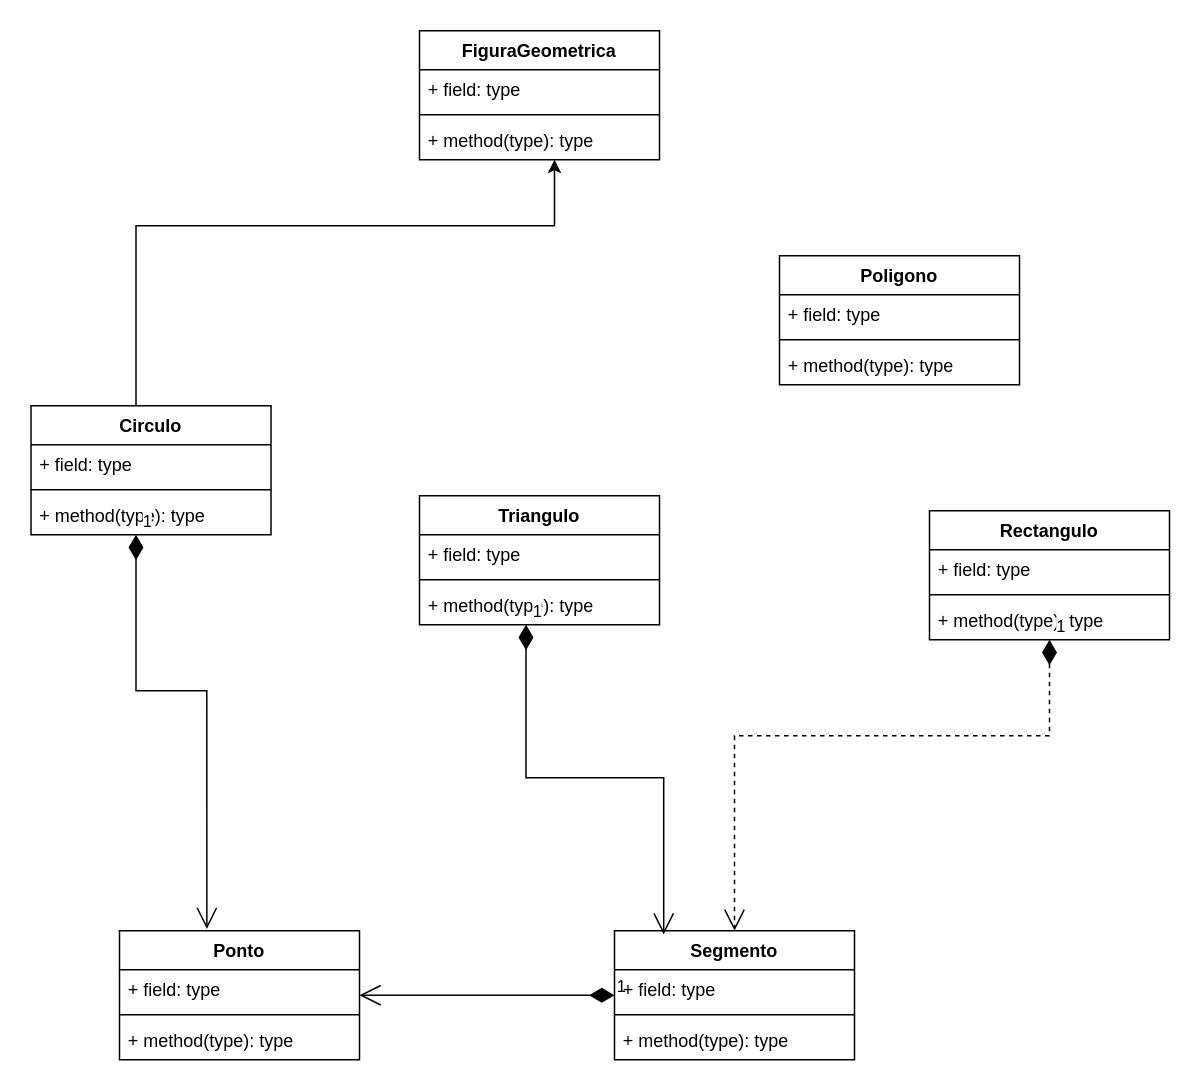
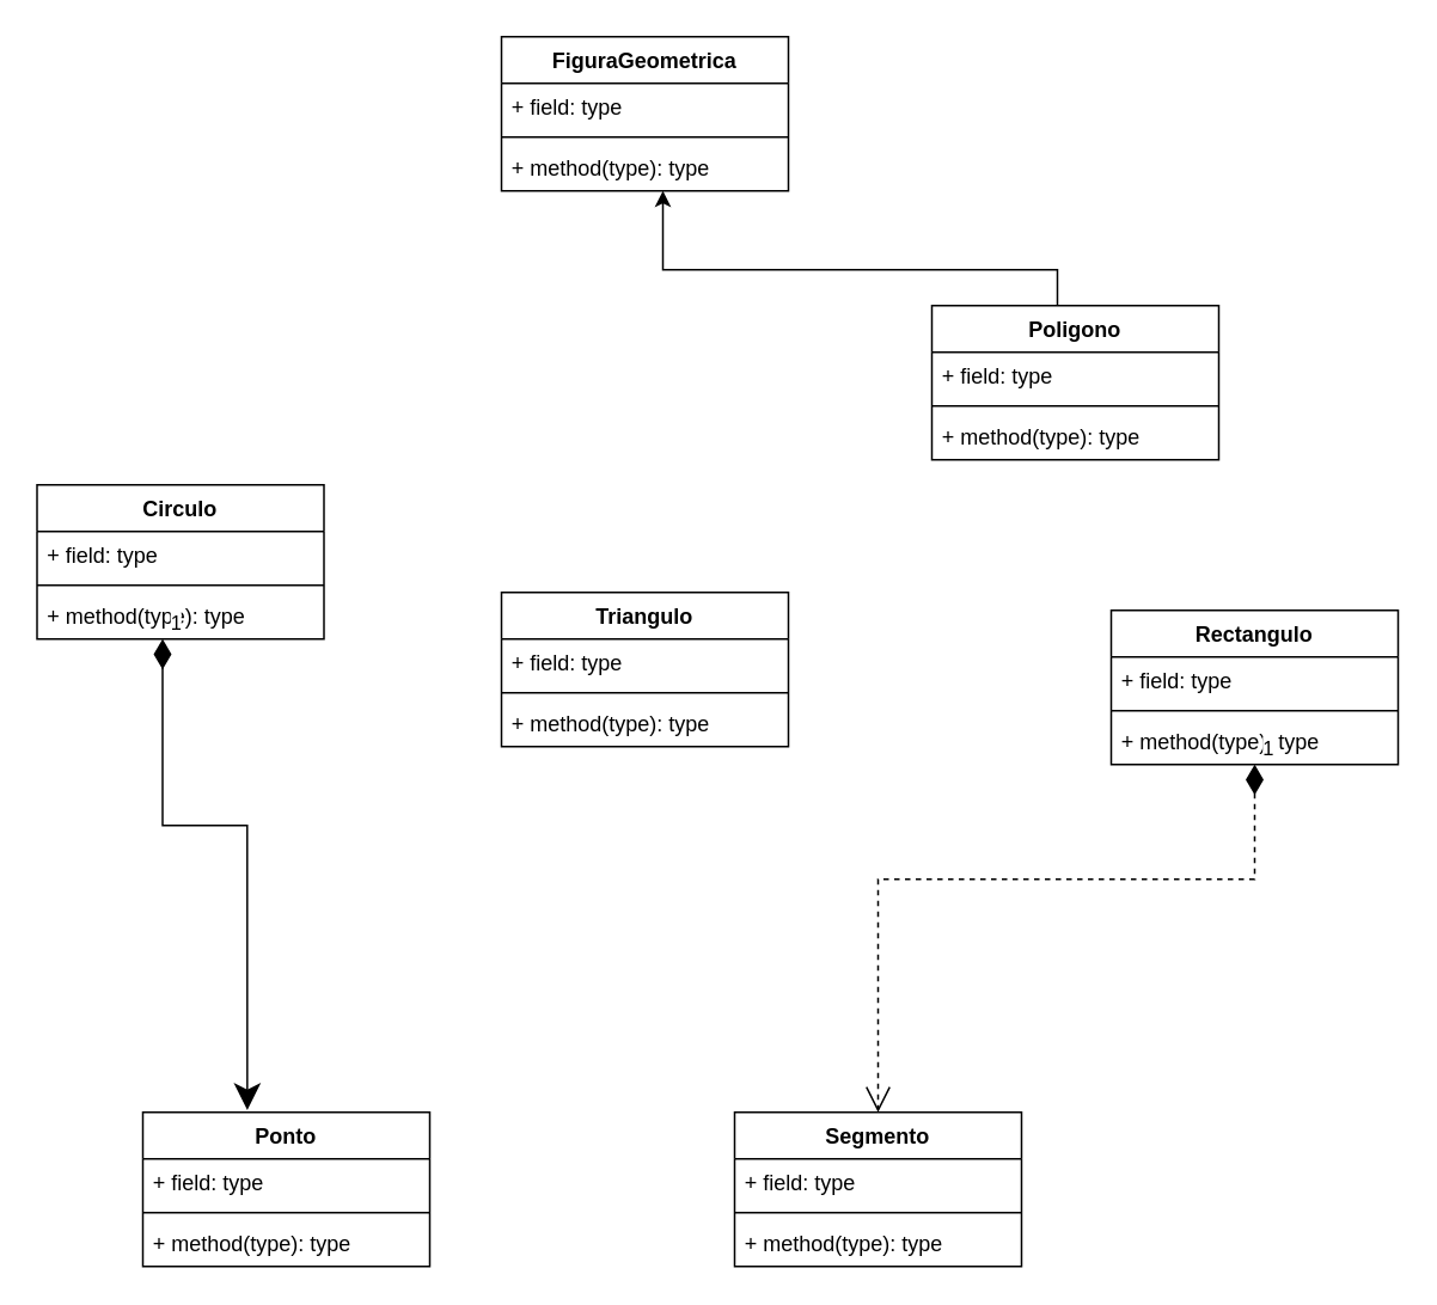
  <mxCell id="0" />
  <mxCell id="1" parent="0" />
  <mxCell id="2" value="Ponto" style="swimlane;fontStyle=1;align=center;verticalAlign=top;childLayout=stackLayout;horizontal=1;startSize=26;horizontalStack=0;resizeParent=1;resizeParentMax=0;resizeLast=0;collapsible=1;marginBottom=0;whiteSpace=wrap;html=1;" parent="1" vertex="1"><mxGeometry x="79" y="620" width="160" height="86" as="geometry"><mxRectangle x="320" y="180" width="100" height="30" as="alternateBounds" /></mxGeometry></mxCell>
  <mxCell id="3" value="+ field: type" style="text;strokeColor=none;fillColor=none;align=left;verticalAlign=top;spacingLeft=4;spacingRight=4;overflow=hidden;rotatable=0;points=[[0,0.5],[1,0.5]];portConstraint=eastwest;whiteSpace=wrap;html=1;" parent="2" vertex="1"><mxGeometry y="26" width="160" height="26" as="geometry" /></mxCell>
  <mxCell id="4" value="" style="line;strokeWidth=1;fillColor=none;align=left;verticalAlign=middle;spacingTop=-1;spacingLeft=3;spacingRight=3;rotatable=0;labelPosition=right;points=[];portConstraint=eastwest;strokeColor=inherit;" parent="2" vertex="1"><mxGeometry y="52" width="160" height="8" as="geometry" /></mxCell>
  <mxCell id="5" value="+ method(type): type" style="text;strokeColor=none;fillColor=none;align=left;verticalAlign=top;spacingLeft=4;spacingRight=4;overflow=hidden;rotatable=0;points=[[0,0.5],[1,0.5]];portConstraint=eastwest;whiteSpace=wrap;html=1;" parent="2" vertex="1"><mxGeometry y="60" width="160" height="26" as="geometry" /></mxCell>
- <mxCell id="6" value="1" style="endArrow=open;html=1;endSize=12;startArrow=diamondThin;startSize=14;startFill=1;edgeStyle=orthogonalEdgeStyle;align=left;verticalAlign=bottom;rounded=0;" parent="1" source="20" target="2" edge="1"><mxGeometry x="-1" y="3" relative="1" as="geometry"><mxPoint x="409" y="540" as="sourcePoint" /><mxPoint x="399" y="520" as="targetPoint" /></mxGeometry></mxCell>
  <mxCell id="7" value="Rectangulo" style="swimlane;fontStyle=1;align=center;verticalAlign=top;childLayout=stackLayout;horizontal=1;startSize=26;horizontalStack=0;resizeParent=1;resizeParentMax=0;resizeLast=0;collapsible=1;marginBottom=0;whiteSpace=wrap;html=1;" parent="1" vertex="1"><mxGeometry x="619" y="340" width="160" height="86" as="geometry"><mxRectangle x="320" y="180" width="100" height="30" as="alternateBounds" /></mxGeometry></mxCell>
  <mxCell id="8" value="+ field: type" style="text;strokeColor=none;fillColor=none;align=left;verticalAlign=top;spacingLeft=4;spacingRight=4;overflow=hidden;rotatable=0;points=[[0,0.5],[1,0.5]];portConstraint=eastwest;whiteSpace=wrap;html=1;" parent="7" vertex="1"><mxGeometry y="26" width="160" height="26" as="geometry" /></mxCell>
  <mxCell id="9" value="" style="line;strokeWidth=1;fillColor=none;align=left;verticalAlign=middle;spacingTop=-1;spacingLeft=3;spacingRight=3;rotatable=0;labelPosition=right;points=[];portConstraint=eastwest;strokeColor=inherit;" parent="7" vertex="1"><mxGeometry y="52" width="160" height="8" as="geometry" /></mxCell>
  <mxCell id="10" value="+ method(type): type" style="text;strokeColor=none;fillColor=none;align=left;verticalAlign=top;spacingLeft=4;spacingRight=4;overflow=hidden;rotatable=0;points=[[0,0.5],[1,0.5]];portConstraint=eastwest;whiteSpace=wrap;html=1;" parent="7" vertex="1"><mxGeometry y="60" width="160" height="26" as="geometry" /></mxCell>
  <mxCell id="11" value="Triangulo" style="swimlane;fontStyle=1;align=center;verticalAlign=top;childLayout=stackLayout;horizontal=1;startSize=26;horizontalStack=0;resizeParent=1;resizeParentMax=0;resizeLast=0;collapsible=1;marginBottom=0;whiteSpace=wrap;html=1;" parent="1" vertex="1"><mxGeometry x="279" y="330" width="160" height="86" as="geometry"><mxRectangle x="320" y="180" width="100" height="30" as="alternateBounds" /></mxGeometry></mxCell>
  <mxCell id="12" value="+ field: type" style="text;strokeColor=none;fillColor=none;align=left;verticalAlign=top;spacingLeft=4;spacingRight=4;overflow=hidden;rotatable=0;points=[[0,0.5],[1,0.5]];portConstraint=eastwest;whiteSpace=wrap;html=1;" parent="11" vertex="1"><mxGeometry y="26" width="160" height="26" as="geometry" /></mxCell>
  <mxCell id="13" value="" style="line;strokeWidth=1;fillColor=none;align=left;verticalAlign=middle;spacingTop=-1;spacingLeft=3;spacingRight=3;rotatable=0;labelPosition=right;points=[];portConstraint=eastwest;strokeColor=inherit;" parent="11" vertex="1"><mxGeometry y="52" width="160" height="8" as="geometry" /></mxCell>
  <mxCell id="14" value="+ method(type): type" style="text;strokeColor=none;fillColor=none;align=left;verticalAlign=top;spacingLeft=4;spacingRight=4;overflow=hidden;rotatable=0;points=[[0,0.5],[1,0.5]];portConstraint=eastwest;whiteSpace=wrap;html=1;" parent="11" vertex="1"><mxGeometry y="60" width="160" height="26" as="geometry" /></mxCell>
- <mxCell id="15" style="edgeStyle=orthogonalEdgeStyle;rounded=0;orthogonalLoop=1;jettySize=auto;html=1;" parent="1" source="16" target="24" edge="1"><mxGeometry relative="1" as="geometry"><mxPoint x="29" y="190" as="sourcePoint" /><Array as="points"><mxPoint x="90" y="150" /><mxPoint x="369" y="150" /></Array></mxGeometry></mxCell>
  <mxCell id="16" value="Circulo" style="swimlane;fontStyle=1;align=center;verticalAlign=top;childLayout=stackLayout;horizontal=1;startSize=26;horizontalStack=0;resizeParent=1;resizeParentMax=0;resizeLast=0;collapsible=1;marginBottom=0;whiteSpace=wrap;html=1;" parent="1" vertex="1"><mxGeometry x="20" y="270" width="160" height="86" as="geometry"><mxRectangle x="320" y="180" width="100" height="30" as="alternateBounds" /></mxGeometry></mxCell>
  <mxCell id="17" value="+ field: type" style="text;strokeColor=none;fillColor=none;align=left;verticalAlign=top;spacingLeft=4;spacingRight=4;overflow=hidden;rotatable=0;points=[[0,0.5],[1,0.5]];portConstraint=eastwest;whiteSpace=wrap;html=1;" parent="16" vertex="1"><mxGeometry y="26" width="160" height="26" as="geometry" /></mxCell>
  <mxCell id="18" value="" style="line;strokeWidth=1;fillColor=none;align=left;verticalAlign=middle;spacingTop=-1;spacingLeft=3;spacingRight=3;rotatable=0;labelPosition=right;points=[];portConstraint=eastwest;strokeColor=inherit;" parent="16" vertex="1"><mxGeometry y="52" width="160" height="8" as="geometry" /></mxCell>
  <mxCell id="19" value="+ method(type): type" style="text;strokeColor=none;fillColor=none;align=left;verticalAlign=top;spacingLeft=4;spacingRight=4;overflow=hidden;rotatable=0;points=[[0,0.5],[1,0.5]];portConstraint=eastwest;whiteSpace=wrap;html=1;" parent="16" vertex="1"><mxGeometry y="60" width="160" height="26" as="geometry" /></mxCell>
  <mxCell id="20" value="Segmento" style="swimlane;fontStyle=1;align=center;verticalAlign=top;childLayout=stackLayout;horizontal=1;startSize=26;horizontalStack=0;resizeParent=1;resizeParentMax=0;resizeLast=0;collapsible=1;marginBottom=0;whiteSpace=wrap;html=1;" parent="1" vertex="1"><mxGeometry x="409" y="620" width="160" height="86" as="geometry"><mxRectangle x="320" y="180" width="100" height="30" as="alternateBounds" /></mxGeometry></mxCell>
  <mxCell id="21" value="+ field: type" style="text;strokeColor=none;fillColor=none;align=left;verticalAlign=top;spacingLeft=4;spacingRight=4;overflow=hidden;rotatable=0;points=[[0,0.5],[1,0.5]];portConstraint=eastwest;whiteSpace=wrap;html=1;" parent="20" vertex="1"><mxGeometry y="26" width="160" height="26" as="geometry" /></mxCell>
  <mxCell id="22" value="" style="line;strokeWidth=1;fillColor=none;align=left;verticalAlign=middle;spacingTop=-1;spacingLeft=3;spacingRight=3;rotatable=0;labelPosition=right;points=[];portConstraint=eastwest;strokeColor=inherit;" parent="20" vertex="1"><mxGeometry y="52" width="160" height="8" as="geometry" /></mxCell>
  <mxCell id="23" value="+ method(type): type" style="text;strokeColor=none;fillColor=none;align=left;verticalAlign=top;spacingLeft=4;spacingRight=4;overflow=hidden;rotatable=0;points=[[0,0.5],[1,0.5]];portConstraint=eastwest;whiteSpace=wrap;html=1;" parent="20" vertex="1"><mxGeometry y="60" width="160" height="26" as="geometry" /></mxCell>
  <mxCell id="24" value="FiguraGeometrica" style="swimlane;fontStyle=1;align=center;verticalAlign=top;childLayout=stackLayout;horizontal=1;startSize=26;horizontalStack=0;resizeParent=1;resizeParentMax=0;resizeLast=0;collapsible=1;marginBottom=0;whiteSpace=wrap;html=1;" parent="1" vertex="1"><mxGeometry x="279" y="20" width="160" height="86" as="geometry"><mxRectangle x="320" y="180" width="100" height="30" as="alternateBounds" /></mxGeometry></mxCell>
  <mxCell id="25" value="+ field: type" style="text;strokeColor=none;fillColor=none;align=left;verticalAlign=top;spacingLeft=4;spacingRight=4;overflow=hidden;rotatable=0;points=[[0,0.5],[1,0.5]];portConstraint=eastwest;whiteSpace=wrap;html=1;" parent="24" vertex="1"><mxGeometry y="26" width="160" height="26" as="geometry" /></mxCell>
  <mxCell id="26" value="" style="line;strokeWidth=1;fillColor=none;align=left;verticalAlign=middle;spacingTop=-1;spacingLeft=3;spacingRight=3;rotatable=0;labelPosition=right;points=[];portConstraint=eastwest;strokeColor=inherit;" parent="24" vertex="1"><mxGeometry y="52" width="160" height="8" as="geometry" /></mxCell>
  <mxCell id="27" value="+ method(type): type" style="text;strokeColor=none;fillColor=none;align=left;verticalAlign=top;spacingLeft=4;spacingRight=4;overflow=hidden;rotatable=0;points=[[0,0.5],[1,0.5]];portConstraint=eastwest;whiteSpace=wrap;html=1;" parent="24" vertex="1"><mxGeometry y="60" width="160" height="26" as="geometry" /></mxCell>
+ <mxCell id="28" style="edgeStyle=orthogonalEdgeStyle;rounded=0;orthogonalLoop=1;jettySize=auto;html=1;exitX=0.5;exitY=0;exitDx=0;exitDy=0;" parent="1" source="29" target="24" edge="1"><mxGeometry relative="1" as="geometry"><Array as="points"><mxPoint x="589" y="170" /><mxPoint x="589" y="150" /><mxPoint x="369" y="150" /></Array></mxGeometry></mxCell>
  <mxCell id="29" value="Poligono" style="swimlane;fontStyle=1;align=center;verticalAlign=top;childLayout=stackLayout;horizontal=1;startSize=26;horizontalStack=0;resizeParent=1;resizeParentMax=0;resizeLast=0;collapsible=1;marginBottom=0;whiteSpace=wrap;html=1;" parent="1" vertex="1"><mxGeometry x="519" y="170" width="160" height="86" as="geometry"><mxRectangle x="320" y="180" width="100" height="30" as="alternateBounds" /></mxGeometry></mxCell>
  <mxCell id="30" value="+ field: type" style="text;strokeColor=none;fillColor=none;align=left;verticalAlign=top;spacingLeft=4;spacingRight=4;overflow=hidden;rotatable=0;points=[[0,0.5],[1,0.5]];portConstraint=eastwest;whiteSpace=wrap;html=1;" parent="29" vertex="1"><mxGeometry y="26" width="160" height="26" as="geometry" /></mxCell>
  <mxCell id="31" value="" style="line;strokeWidth=1;fillColor=none;align=left;verticalAlign=middle;spacingTop=-1;spacingLeft=3;spacingRight=3;rotatable=0;labelPosition=right;points=[];portConstraint=eastwest;strokeColor=inherit;" parent="29" vertex="1"><mxGeometry y="52" width="160" height="8" as="geometry" /></mxCell>
  <mxCell id="32" value="+ method(type): type" style="text;strokeColor=none;fillColor=none;align=left;verticalAlign=top;spacingLeft=4;spacingRight=4;overflow=hidden;rotatable=0;points=[[0,0.5],[1,0.5]];portConstraint=eastwest;whiteSpace=wrap;html=1;" parent="29" vertex="1"><mxGeometry y="60" width="160" height="26" as="geometry" /></mxCell>
- <mxCell id="33" value="1" style="endArrow=open;html=1;endSize=12;startArrow=diamondThin;startSize=14;startFill=1;edgeStyle=orthogonalEdgeStyle;align=left;verticalAlign=bottom;rounded=0;entryX=0.364;entryY=-0.014;entryDx=0;entryDy=0;entryPerimeter=0;" parent="1" source="16" target="2" edge="1"><mxGeometry x="-1" y="3" relative="1" as="geometry"><mxPoint x="90" y="420" as="sourcePoint" /><mxPoint x="189" y="583" as="targetPoint" /><Array as="points"><mxPoint x="90" y="460" /><mxPoint x="137" y="460" /></Array></mxGeometry></mxCell>
- <mxCell id="34" value="1" style="endArrow=open;html=1;endSize=12;startArrow=diamondThin;startSize=14;startFill=1;edgeStyle=orthogonalEdgeStyle;align=left;verticalAlign=bottom;rounded=0;entryX=0.205;entryY=0.029;entryDx=0;entryDy=0;entryPerimeter=0;" parent="1" source="11" target="20" edge="1"><mxGeometry x="-1" y="3" relative="1" as="geometry"><mxPoint x="360" y="450" as="sourcePoint" /><mxPoint x="397" y="703" as="targetPoint" /><Array as="points"><mxPoint x="350" y="518" /><mxPoint x="442" y="518" /></Array></mxGeometry></mxCell>
+ <mxCell id="33" value="1" style="endArrow=classic;html=1;endSize=12;startArrow=diamondThin;startSize=14;startFill=1;edgeStyle=orthogonalEdgeStyle;align=left;verticalAlign=bottom;rounded=0;entryX=0.364;entryY=-0.014;entryDx=0;entryDy=0;entryPerimeter=0;" parent="1" source="16" target="2" edge="1"><mxGeometry x="-1" y="3" relative="1" as="geometry"><mxPoint x="90" y="420" as="sourcePoint" /><mxPoint x="189" y="583" as="targetPoint" /><Array as="points"><mxPoint x="90" y="460" /><mxPoint x="137" y="460" /></Array></mxGeometry></mxCell>
  <mxCell id="35" value="1" style="endArrow=open;html=1;endSize=12;startArrow=diamondThin;startSize=14;startFill=1;edgeStyle=orthogonalEdgeStyle;align=left;verticalAlign=bottom;rounded=0;entryX=0.5;entryY=0;entryDx=0;entryDy=0;dashed=1;" parent="1" source="7" target="20" edge="1"><mxGeometry x="-1" y="3" relative="1" as="geometry"><mxPoint x="389" y="450" as="sourcePoint" /><mxPoint x="611" y="676" as="targetPoint" /><Array as="points"><mxPoint x="699" y="490" /><mxPoint x="489" y="490" /></Array></mxGeometry></mxCell>
